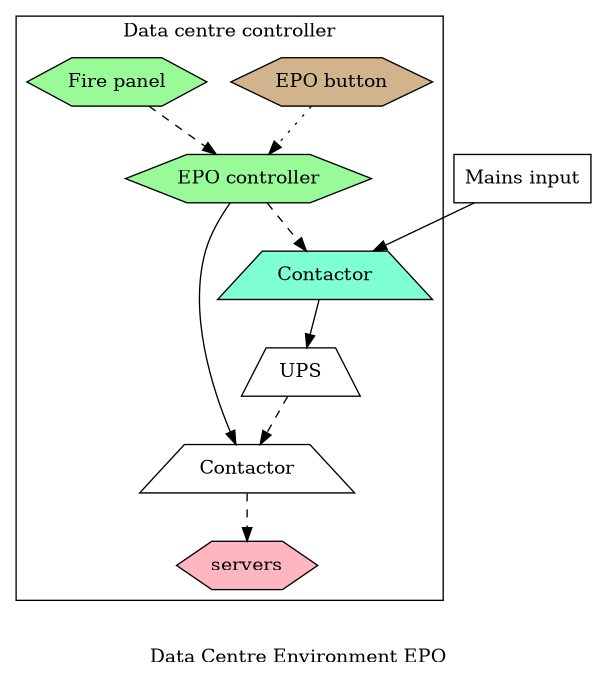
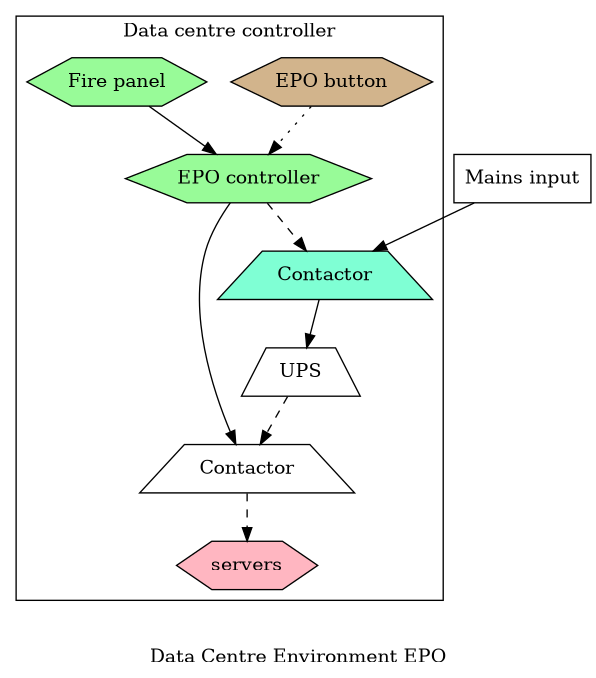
  digraph {
    label="Data Centre Environment EPO"
    node [fillcolor=white shape=hexagon style=filled]
    edge [style=dashed]
    n1 [fillcolor=lightpink label=servers]
    n2 [label=UPS shape=trapezium]
    n3 [fillcolor=palegreen label="EPO controller"]
    n4 [fillcolor=tan label="EPO button"]
    n5 [fillcolor=palegreen label="Fire panel"]
    n6 [fillcolor=aquamarine label=Contactor shape=trapezium]
    n7 [label=Contactor shape=trapezium]
    n8 [label="Mains input" shape=box]
    subgraph cluster_1 {
      label="Data centre controller"
      n1
      n2
      n3
      n4
      n5
      n6
      n7
    }
    n2 -> n7
    n3 -> n6
    n3 -> n7 [style=solid]
    n4 -> n3 [style=dotted]
-   n5 -> n3
+   n5 -> n3 [style=solid]
    n6 -> n2 [style=solid]
    n7 -> n1
    n8 -> n6 [style=solid]
  }
